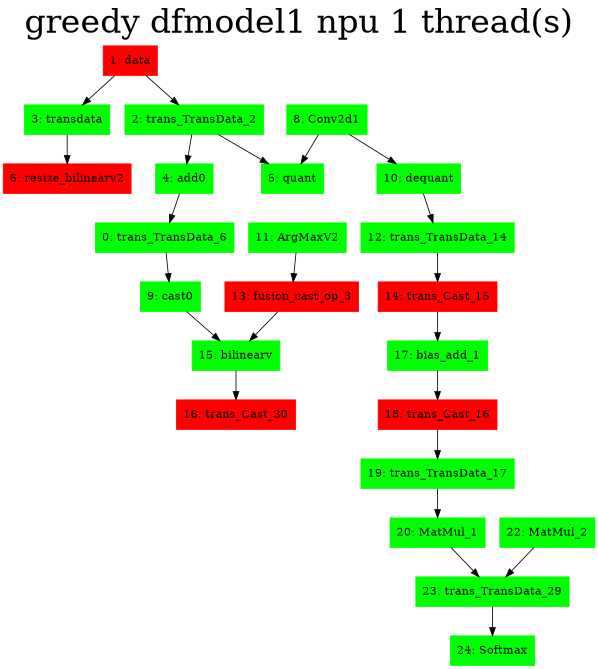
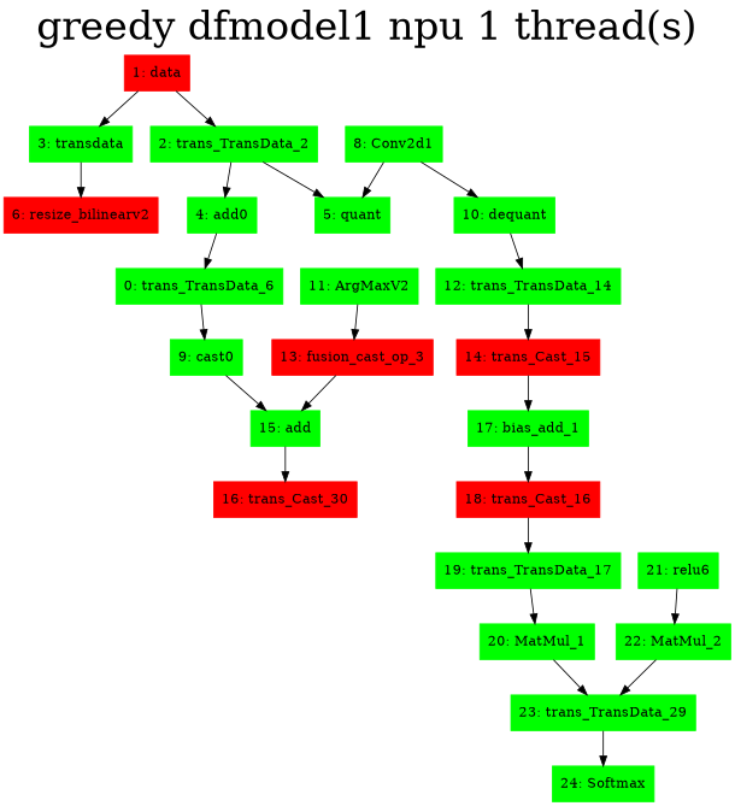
  digraph {
    fontcolor=black
    fontsize=40
    label="greedy dfmodel1 npu 1 thread(s)"
    labelloc=t
    node [color=green shape=box style=filled]
    "1: data" [color=red]
    "3: transdata"
    "2: trans_TransData_2"
    "6: resize_bilinearv2" [color=red]
    "5: quant"
    "4: add0"
    n7 [label="0: trans_TransData_6"]
    "8: Conv2d1"
    "10: dequant"
    "9: cast0"
-   "15: add" [label="15: bilinearv"]
+   "15: add"
    "13: fusion_cast_op_3" [color=red]
    "11: ArgMaxV2"
    "12: trans_TransData_14"
    "14: trans_Cast_15" [color=red]
    "17: bias_add_1"
    "18: trans_Cast_16" [color=red]
    "19: trans_TransData_17"
    "16: trans_Cast_30" [color=red]
    "20: MatMul_1"
    "23: trans_TransData_29"
+   "21: relu6"
    "22: MatMul_2"
    "24: Softmax"
    "1: data" -> "3: transdata"
    "1: data" -> "2: trans_TransData_2"
    "3: transdata" -> "6: resize_bilinearv2"
    "2: trans_TransData_2" -> "5: quant"
    "2: trans_TransData_2" -> "4: add0"
    "4: add0" -> n7
    n7 -> "9: cast0"
    "8: Conv2d1" -> "5: quant"
    "8: Conv2d1" -> "10: dequant"
    "10: dequant" -> "12: trans_TransData_14"
    "9: cast0" -> "15: add"
    "15: add" -> "16: trans_Cast_30"
    "13: fusion_cast_op_3" -> "15: add"
    "11: ArgMaxV2" -> "13: fusion_cast_op_3"
    "12: trans_TransData_14" -> "14: trans_Cast_15"
    "14: trans_Cast_15" -> "17: bias_add_1"
    "17: bias_add_1" -> "18: trans_Cast_16"
    "18: trans_Cast_16" -> "19: trans_TransData_17"
    "19: trans_TransData_17" -> "20: MatMul_1"
    "20: MatMul_1" -> "23: trans_TransData_29"
    "23: trans_TransData_29" -> "24: Softmax"
+   "21: relu6" -> "22: MatMul_2"
    "22: MatMul_2" -> "23: trans_TransData_29"
  }
